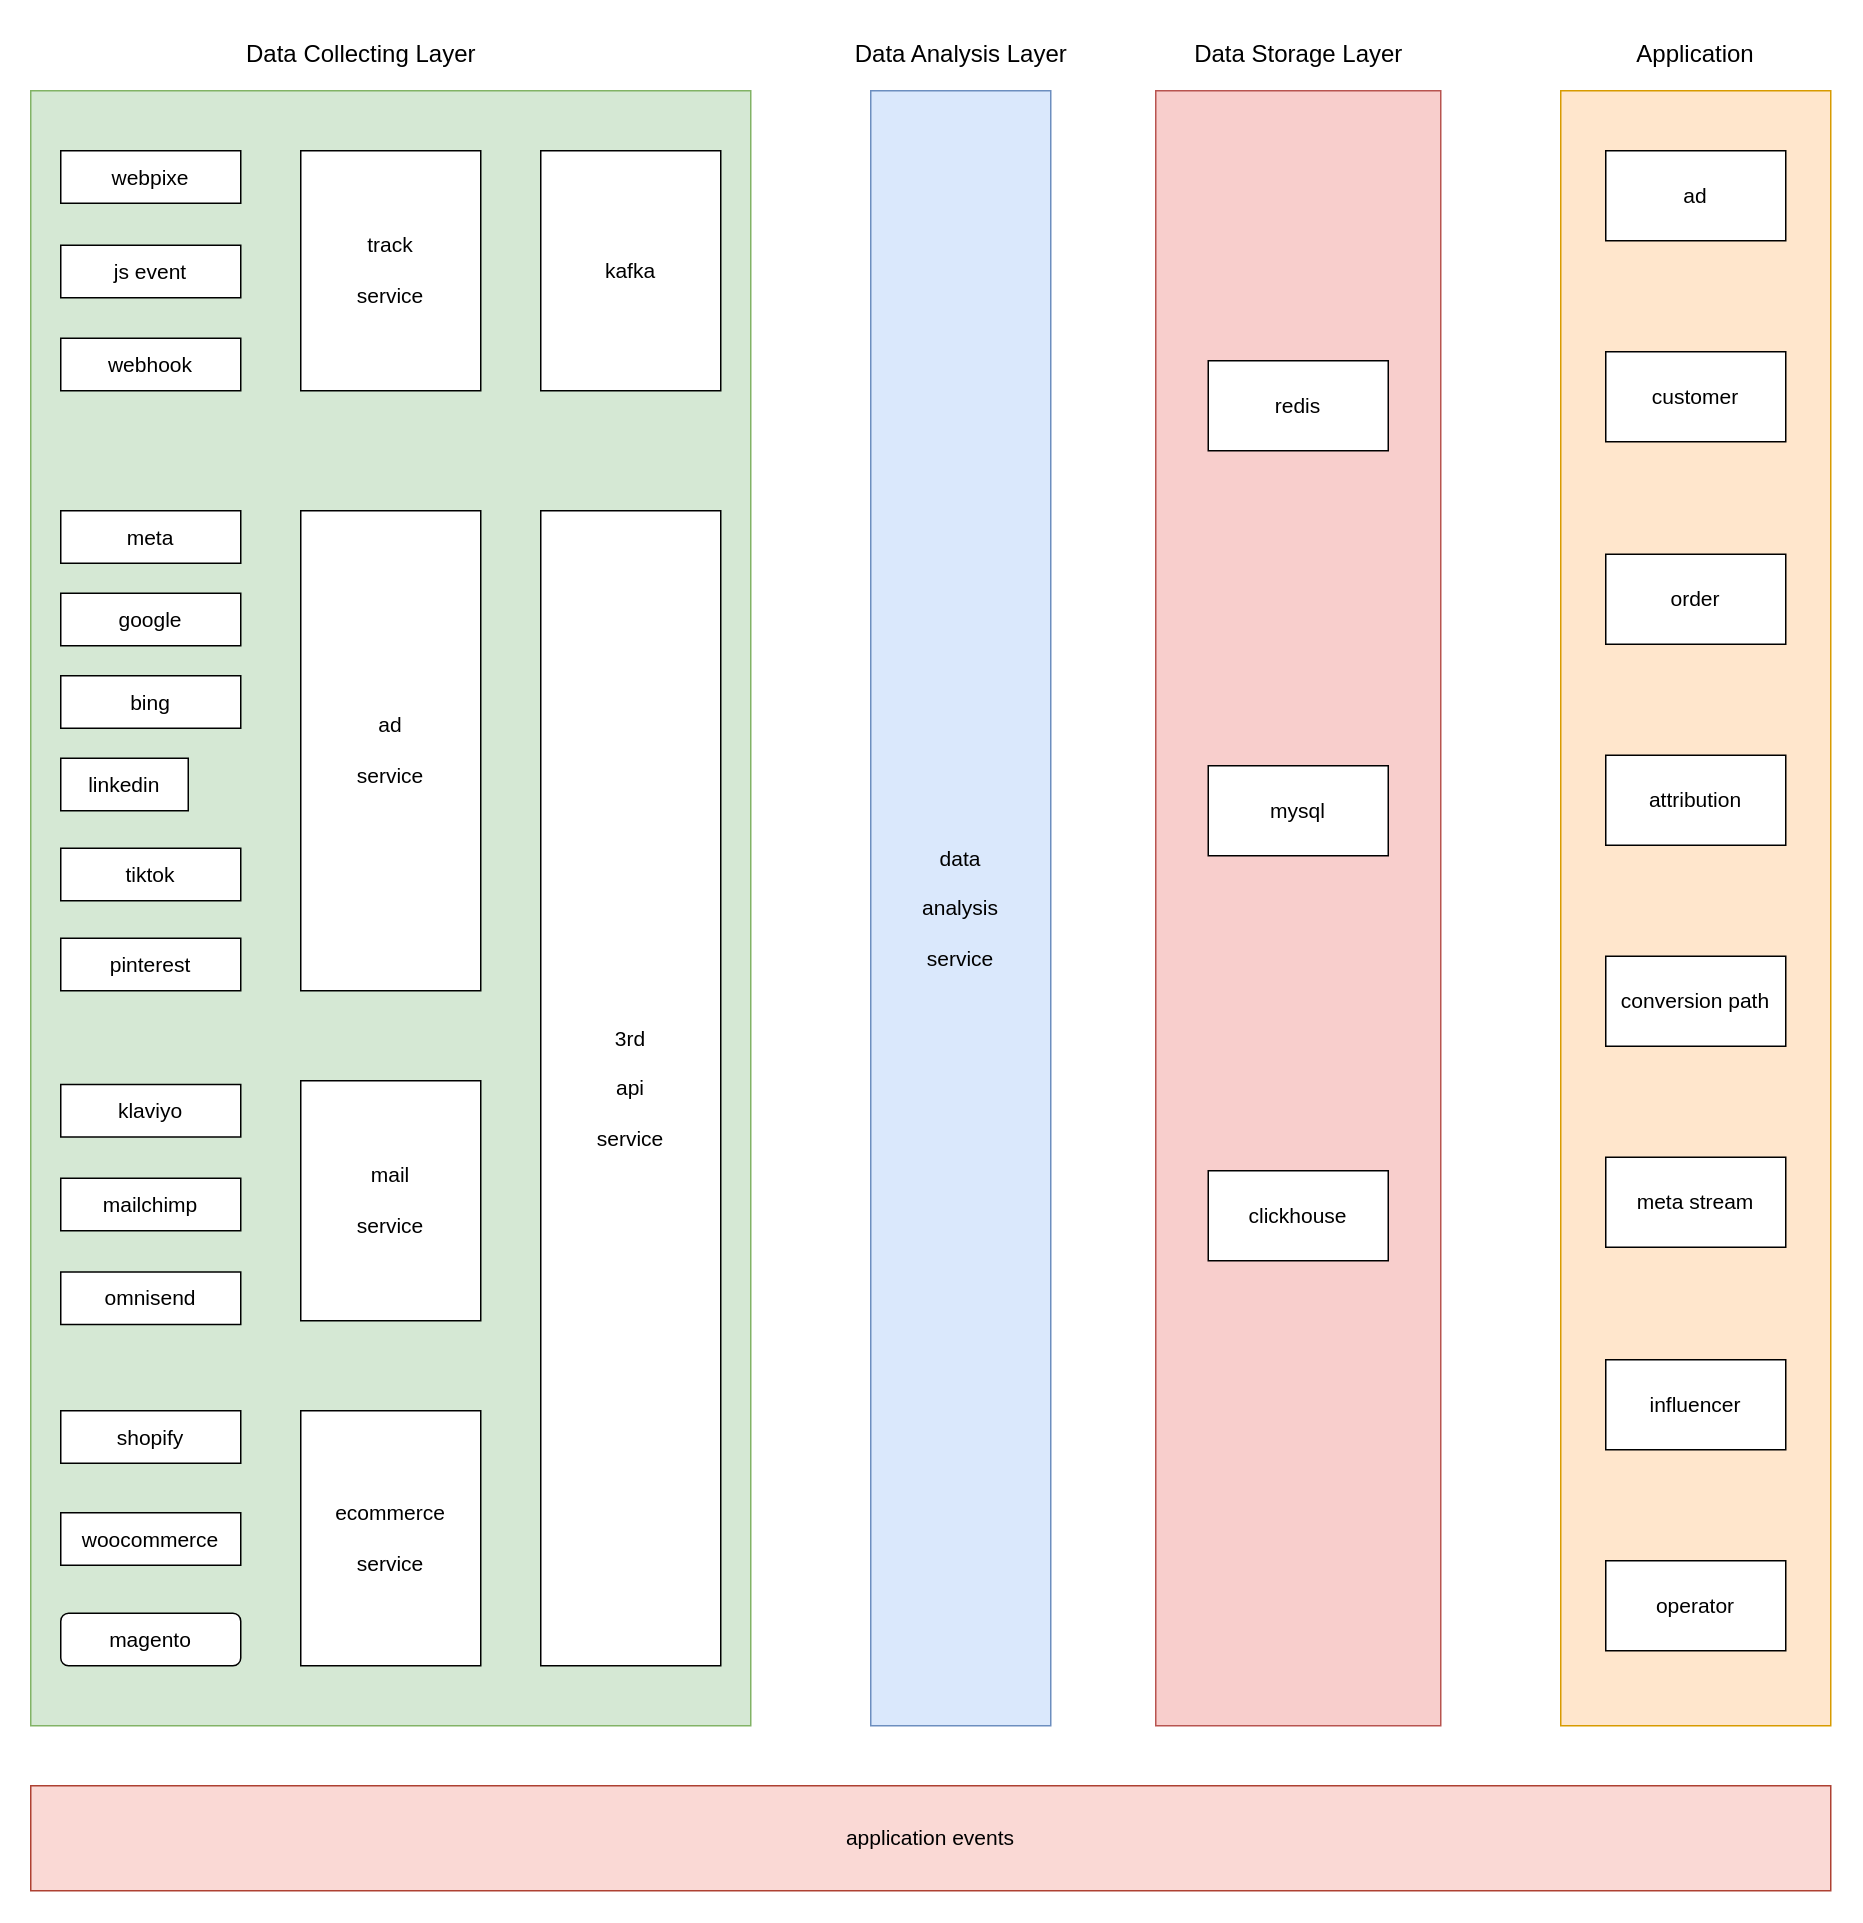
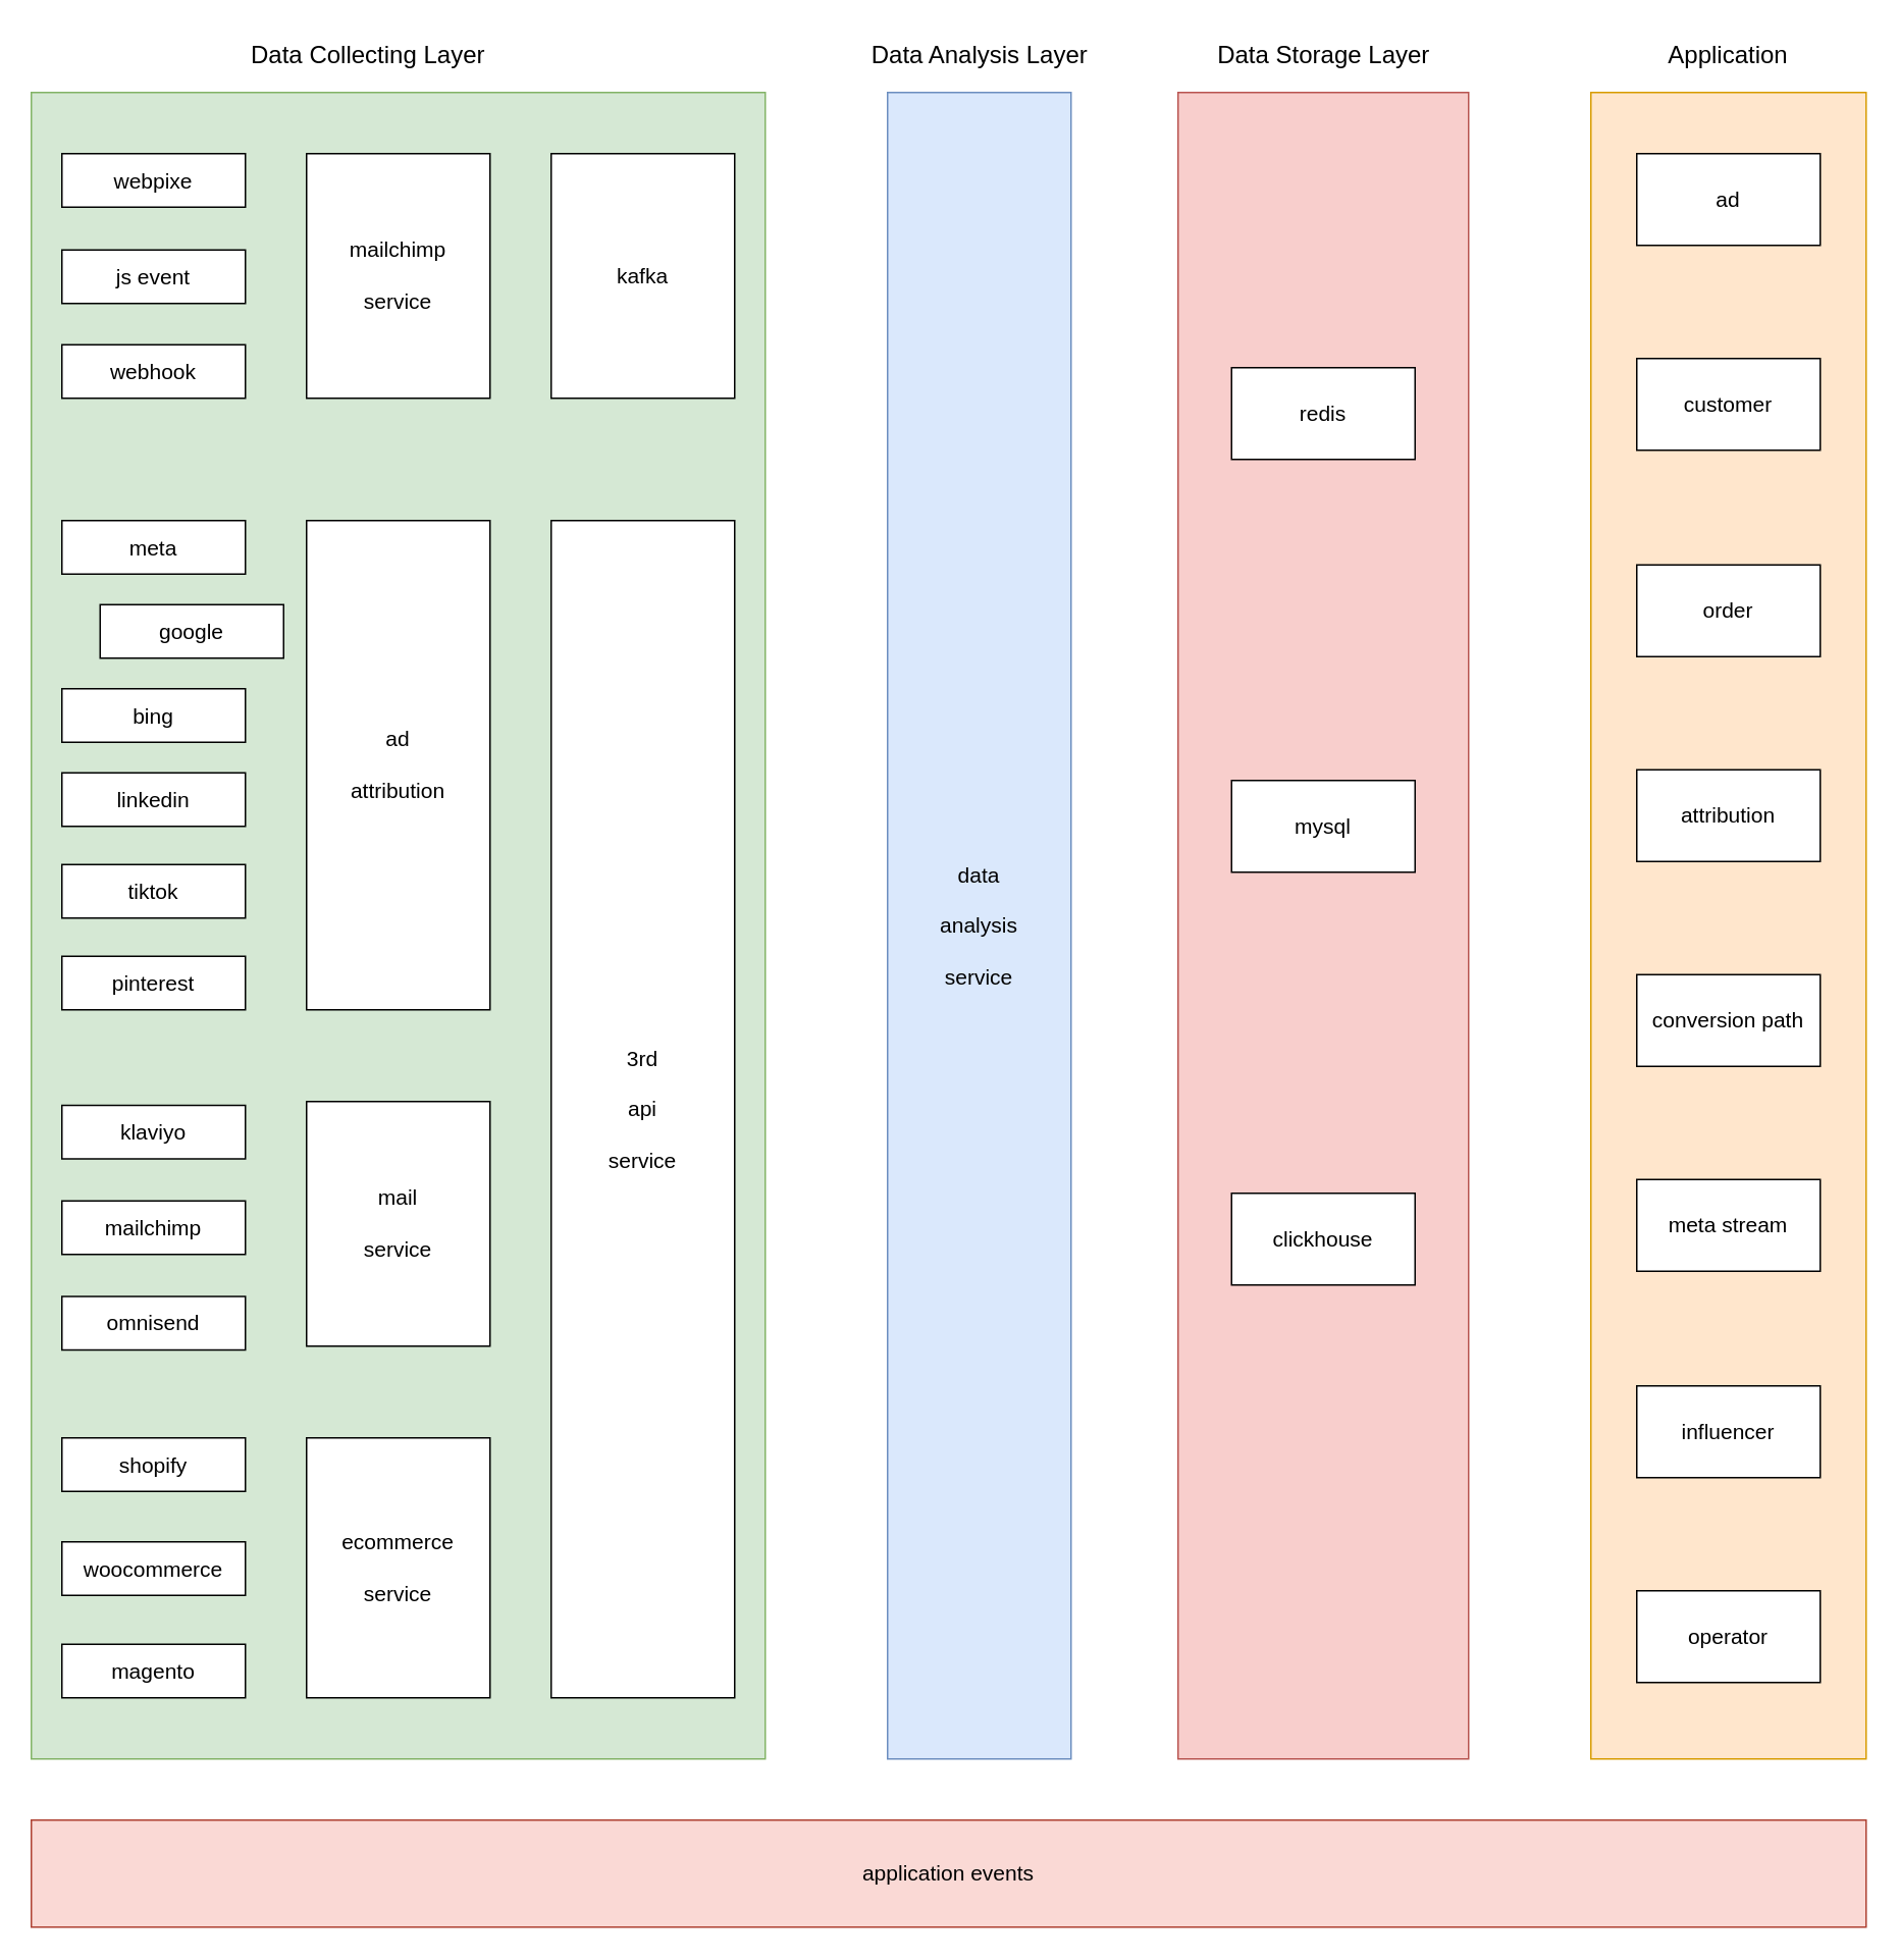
  <mxCell id="0" />
  <mxCell id="1" parent="0" />
  <mxCell id="2" value="" style="rounded=0;whiteSpace=wrap;html=1;fontSize=14;fillColor=#d5e8d4;strokeColor=#82b366;" parent="1" vertex="1"><mxGeometry x="20" y="60" width="480" height="1090" as="geometry" /></mxCell>
  <mxCell id="3" value="webpixe" style="rounded=0;whiteSpace=wrap;html=1;fontSize=14;" parent="1" vertex="1"><mxGeometry x="40" y="100" width="120" height="35" as="geometry" /></mxCell>
  <mxCell id="4" value="js event" style="rounded=0;whiteSpace=wrap;html=1;fontSize=14;" parent="1" vertex="1"><mxGeometry x="40" y="163" width="120" height="35" as="geometry" /></mxCell>
  <mxCell id="5" value="webhook" style="rounded=0;whiteSpace=wrap;html=1;fontSize=14;" parent="1" vertex="1"><mxGeometry x="40" y="225" width="120" height="35" as="geometry" /></mxCell>
- <mxCell id="6" value="track&lt;br style=&quot;font-size: 14px;&quot;&gt;&lt;br style=&quot;font-size: 14px;&quot;&gt;service" style="rounded=0;whiteSpace=wrap;html=1;fontSize=14;" parent="1" vertex="1"><mxGeometry x="200" y="100" width="120" height="160" as="geometry" /></mxCell>
+ <mxCell id="6" value="mailchimp&lt;br style=&quot;font-size: 14px;&quot;&gt;&lt;br style=&quot;font-size: 14px;&quot;&gt;service" style="rounded=0;whiteSpace=wrap;html=1;fontSize=14;" parent="1" vertex="1"><mxGeometry x="200" y="100" width="120" height="160" as="geometry" /></mxCell>
  <mxCell id="7" value="kafka" style="rounded=0;whiteSpace=wrap;html=1;fontSize=14;" parent="1" vertex="1"><mxGeometry x="360" y="100" width="120" height="160" as="geometry" /></mxCell>
  <mxCell id="8" value="meta" style="rounded=0;whiteSpace=wrap;html=1;fontSize=14;" parent="1" vertex="1"><mxGeometry x="40" y="340" width="120" height="35" as="geometry" /></mxCell>
- <mxCell id="9" value="google" style="rounded=0;whiteSpace=wrap;html=1;fontSize=14;" parent="1" vertex="1"><mxGeometry x="40" y="395" width="120" height="35" as="geometry" /></mxCell>
+ <mxCell id="9" value="google" style="rounded=0;whiteSpace=wrap;html=1;fontSize=14;" parent="1" vertex="1"><mxGeometry x="65" y="395" width="120" height="35" as="geometry" /></mxCell>
  <mxCell id="10" value="bing" style="rounded=0;whiteSpace=wrap;html=1;fontSize=14;" parent="1" vertex="1"><mxGeometry x="40" y="450" width="120" height="35" as="geometry" /></mxCell>
- <mxCell id="11" value="linkedin" style="rounded=0;whiteSpace=wrap;html=1;fontSize=14;" parent="1" vertex="1"><mxGeometry x="40" y="505" width="85" height="35" as="geometry" /></mxCell>
+ <mxCell id="11" value="linkedin" style="rounded=0;whiteSpace=wrap;html=1;fontSize=14;" parent="1" vertex="1"><mxGeometry x="40" y="505" width="120" height="35" as="geometry" /></mxCell>
  <mxCell id="12" value="tiktok" style="rounded=0;whiteSpace=wrap;html=1;fontSize=14;" parent="1" vertex="1"><mxGeometry x="40" y="565" width="120" height="35" as="geometry" /></mxCell>
  <mxCell id="13" value="pinterest" style="rounded=0;whiteSpace=wrap;html=1;fontSize=14;" parent="1" vertex="1"><mxGeometry x="40" y="625" width="120" height="35" as="geometry" /></mxCell>
  <mxCell id="14" value="klaviyo" style="rounded=0;whiteSpace=wrap;html=1;fontSize=14;" parent="1" vertex="1"><mxGeometry x="40" y="722.5" width="120" height="35" as="geometry" /></mxCell>
  <mxCell id="15" value="mailchimp" style="rounded=0;whiteSpace=wrap;html=1;fontSize=14;" parent="1" vertex="1"><mxGeometry x="40" y="785" width="120" height="35" as="geometry" /></mxCell>
  <mxCell id="16" value="omnisend" style="rounded=0;whiteSpace=wrap;html=1;fontSize=14;" parent="1" vertex="1"><mxGeometry x="40" y="847.5" width="120" height="35" as="geometry" /></mxCell>
  <mxCell id="17" value="shopify" style="rounded=0;whiteSpace=wrap;html=1;fontSize=14;" parent="1" vertex="1"><mxGeometry x="40" y="940" width="120" height="35" as="geometry" /></mxCell>
  <mxCell id="18" value="woocommerce" style="rounded=0;whiteSpace=wrap;html=1;fontSize=14;" parent="1" vertex="1"><mxGeometry x="40" y="1008" width="120" height="35" as="geometry" /></mxCell>
- <mxCell id="19" value="magento" style="whiteSpace=wrap;html=1;fontSize=14;rounded=1;" parent="1" vertex="1"><mxGeometry x="40" y="1075" width="120" height="35" as="geometry" /></mxCell>
- <mxCell id="20" value="ad&lt;br style=&quot;font-size: 14px;&quot;&gt;&lt;br style=&quot;font-size: 14px;&quot;&gt;service" style="rounded=0;whiteSpace=wrap;html=1;fontSize=14;" parent="1" vertex="1"><mxGeometry x="200" y="340" width="120" height="320" as="geometry" /></mxCell>
+ <mxCell id="19" value="magento" style="rounded=0;whiteSpace=wrap;html=1;fontSize=14;" parent="1" vertex="1"><mxGeometry x="40" y="1075" width="120" height="35" as="geometry" /></mxCell>
+ <mxCell id="20" value="ad&lt;br style=&quot;font-size: 14px;&quot;&gt;&lt;br style=&quot;font-size: 14px;&quot;&gt;attribution" style="rounded=0;whiteSpace=wrap;html=1;fontSize=14;" parent="1" vertex="1"><mxGeometry x="200" y="340" width="120" height="320" as="geometry" /></mxCell>
  <mxCell id="21" value="mail&lt;br style=&quot;font-size: 14px;&quot;&gt;&lt;br style=&quot;font-size: 14px;&quot;&gt;service" style="rounded=0;whiteSpace=wrap;html=1;fontSize=14;" parent="1" vertex="1"><mxGeometry x="200" y="720" width="120" height="160" as="geometry" /></mxCell>
  <mxCell id="22" value="ecommerce&lt;br style=&quot;font-size: 14px;&quot;&gt;&lt;br style=&quot;font-size: 14px;&quot;&gt;service" style="rounded=0;whiteSpace=wrap;html=1;fontSize=14;" parent="1" vertex="1"><mxGeometry x="200" y="940" width="120" height="170" as="geometry" /></mxCell>
  <mxCell id="23" value="3rd&lt;br style=&quot;font-size: 14px;&quot;&gt;&lt;br style=&quot;font-size: 14px;&quot;&gt;api&lt;br style=&quot;font-size: 14px;&quot;&gt;&lt;br style=&quot;font-size: 14px;&quot;&gt;service" style="rounded=0;whiteSpace=wrap;html=1;fontSize=14;" parent="1" vertex="1"><mxGeometry x="360" y="340" width="120" height="770" as="geometry" /></mxCell>
  <mxCell id="24" value="data&lt;br style=&quot;font-size: 14px;&quot;&gt;&lt;br style=&quot;font-size: 14px;&quot;&gt;analysis&lt;br style=&quot;font-size: 14px;&quot;&gt;&lt;br style=&quot;font-size: 14px;&quot;&gt;service" style="rounded=0;whiteSpace=wrap;html=1;fontSize=14;fillColor=#dae8fc;strokeColor=#6c8ebf;" parent="1" vertex="1"><mxGeometry x="580" y="60" width="120" height="1090" as="geometry" /></mxCell>
  <mxCell id="25" value="" style="rounded=0;whiteSpace=wrap;html=1;fontSize=14;fillColor=#f8cecc;strokeColor=#b85450;" parent="1" vertex="1"><mxGeometry x="770" y="60" width="190" height="1090" as="geometry" /></mxCell>
  <mxCell id="26" value="Data Collecting Layer" style="text;html=1;align=center;verticalAlign=middle;resizable=0;points=[];autosize=1;strokeColor=none;fillColor=none;fontSize=16;" parent="1" vertex="1"><mxGeometry x="150" y="20" width="180" height="30" as="geometry" /></mxCell>
  <mxCell id="27" value="Data Analysis Layer" style="text;html=1;strokeColor=none;fillColor=none;align=center;verticalAlign=middle;whiteSpace=wrap;rounded=0;fontSize=16;" vertex="1" parent="1"><mxGeometry x="567.5" y="20" width="145" height="30" as="geometry" /></mxCell>
  <mxCell id="28" value="Data Storage Layer" style="text;html=1;strokeColor=none;fillColor=none;align=center;verticalAlign=middle;whiteSpace=wrap;rounded=0;fontSize=16;" vertex="1" parent="1"><mxGeometry x="787.5" y="20" width="155" height="30" as="geometry" /></mxCell>
  <mxCell id="29" value="redis" style="rounded=0;whiteSpace=wrap;html=1;fontSize=14;" vertex="1" parent="1"><mxGeometry x="805" y="240" width="120" height="60" as="geometry" /></mxCell>
  <mxCell id="30" value="application events" style="rounded=0;whiteSpace=wrap;html=1;fontSize=14;fillColor=#fad9d5;strokeColor=#ae4132;" vertex="1" parent="1"><mxGeometry x="20" y="1190" width="1200" height="70" as="geometry" /></mxCell>
  <mxCell id="31" value="mysql" style="rounded=0;whiteSpace=wrap;html=1;fontSize=14;" vertex="1" parent="1"><mxGeometry x="805" y="510" width="120" height="60" as="geometry" /></mxCell>
  <mxCell id="32" value="clickhouse" style="rounded=0;whiteSpace=wrap;html=1;fontSize=14;" vertex="1" parent="1"><mxGeometry x="805" y="780" width="120" height="60" as="geometry" /></mxCell>
  <mxCell id="33" value="" style="rounded=0;whiteSpace=wrap;html=1;fontSize=14;fillColor=#ffe6cc;strokeColor=#d79b00;" vertex="1" parent="1"><mxGeometry x="1040" y="60" width="180" height="1090" as="geometry" /></mxCell>
  <mxCell id="34" value="Application" style="text;html=1;strokeColor=none;fillColor=none;align=center;verticalAlign=middle;whiteSpace=wrap;rounded=0;fontSize=16;" vertex="1" parent="1"><mxGeometry x="1100" y="20" width="60" height="30" as="geometry" /></mxCell>
  <mxCell id="35" value="ad" style="rounded=0;whiteSpace=wrap;html=1;fontSize=14;" vertex="1" parent="1"><mxGeometry x="1070" y="100" width="120" height="60" as="geometry" /></mxCell>
  <mxCell id="36" value="customer" style="rounded=0;whiteSpace=wrap;html=1;fontSize=14;" vertex="1" parent="1"><mxGeometry x="1070" y="234" width="120" height="60" as="geometry" /></mxCell>
  <mxCell id="37" value="order" style="rounded=0;whiteSpace=wrap;html=1;fontSize=14;" vertex="1" parent="1"><mxGeometry x="1070" y="369" width="120" height="60" as="geometry" /></mxCell>
  <mxCell id="38" value="attribution" style="rounded=0;whiteSpace=wrap;html=1;fontSize=14;" vertex="1" parent="1"><mxGeometry x="1070" y="503" width="120" height="60" as="geometry" /></mxCell>
  <mxCell id="39" value="conversion path" style="rounded=0;whiteSpace=wrap;html=1;fontSize=14;" vertex="1" parent="1"><mxGeometry x="1070" y="637" width="120" height="60" as="geometry" /></mxCell>
  <mxCell id="40" value="meta stream" style="rounded=0;whiteSpace=wrap;html=1;fontSize=14;" vertex="1" parent="1"><mxGeometry x="1070" y="771" width="120" height="60" as="geometry" /></mxCell>
  <mxCell id="41" value="influencer" style="rounded=0;whiteSpace=wrap;html=1;fontSize=14;" vertex="1" parent="1"><mxGeometry x="1070" y="906" width="120" height="60" as="geometry" /></mxCell>
  <mxCell id="42" value="operator" style="rounded=0;whiteSpace=wrap;html=1;fontSize=14;" vertex="1" parent="1"><mxGeometry x="1070" y="1040" width="120" height="60" as="geometry" /></mxCell>
